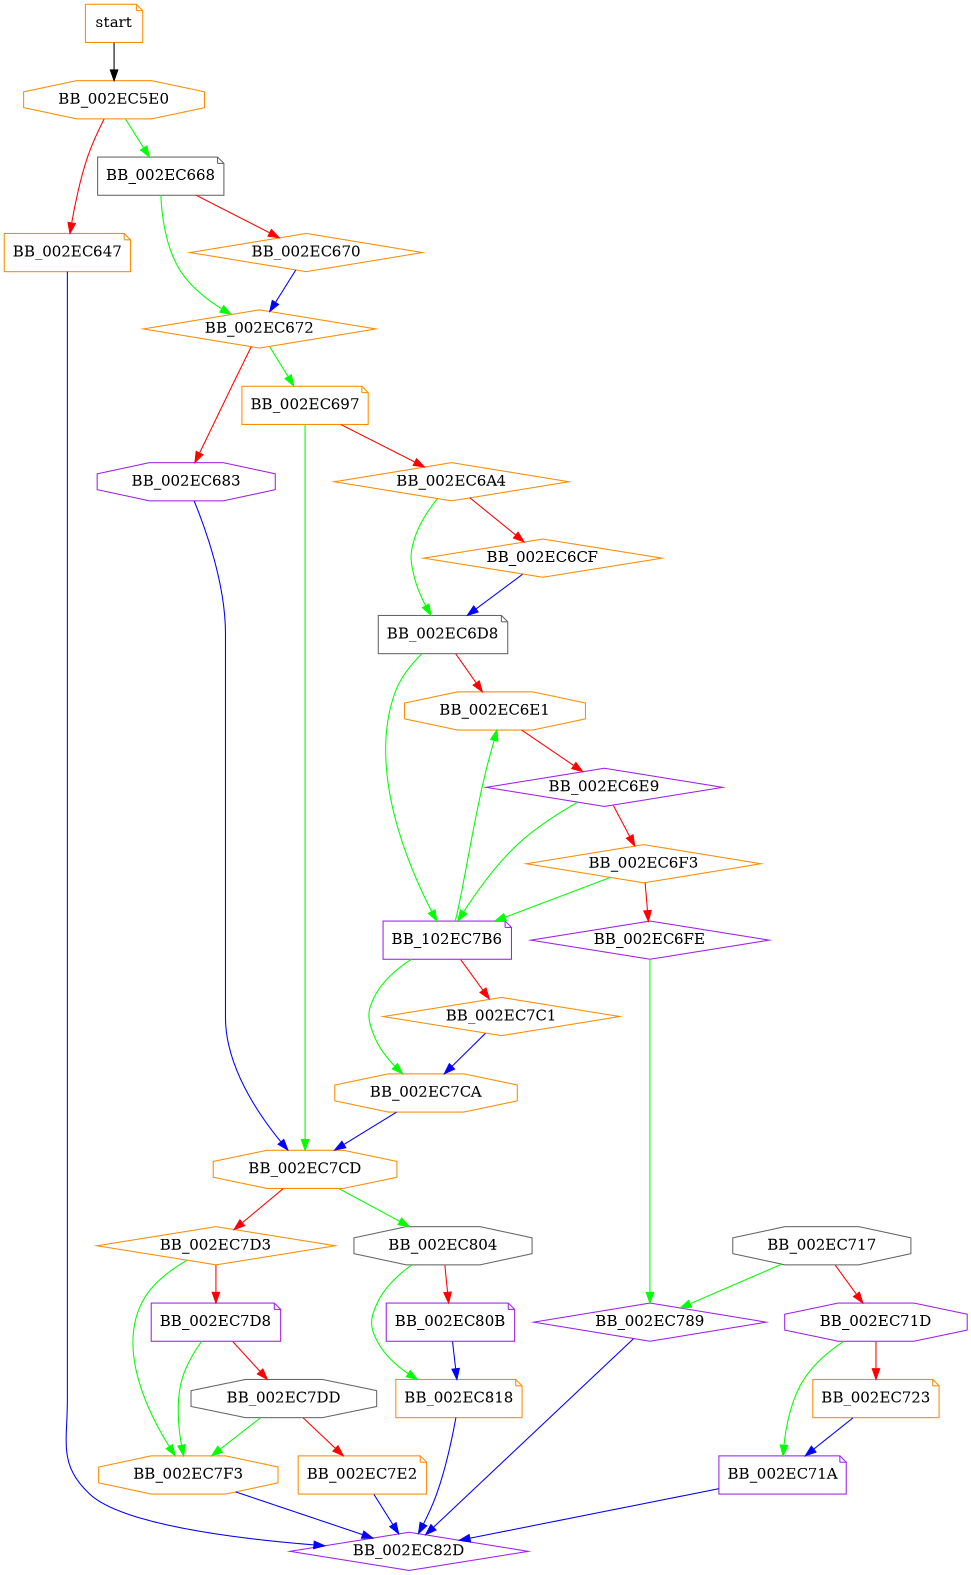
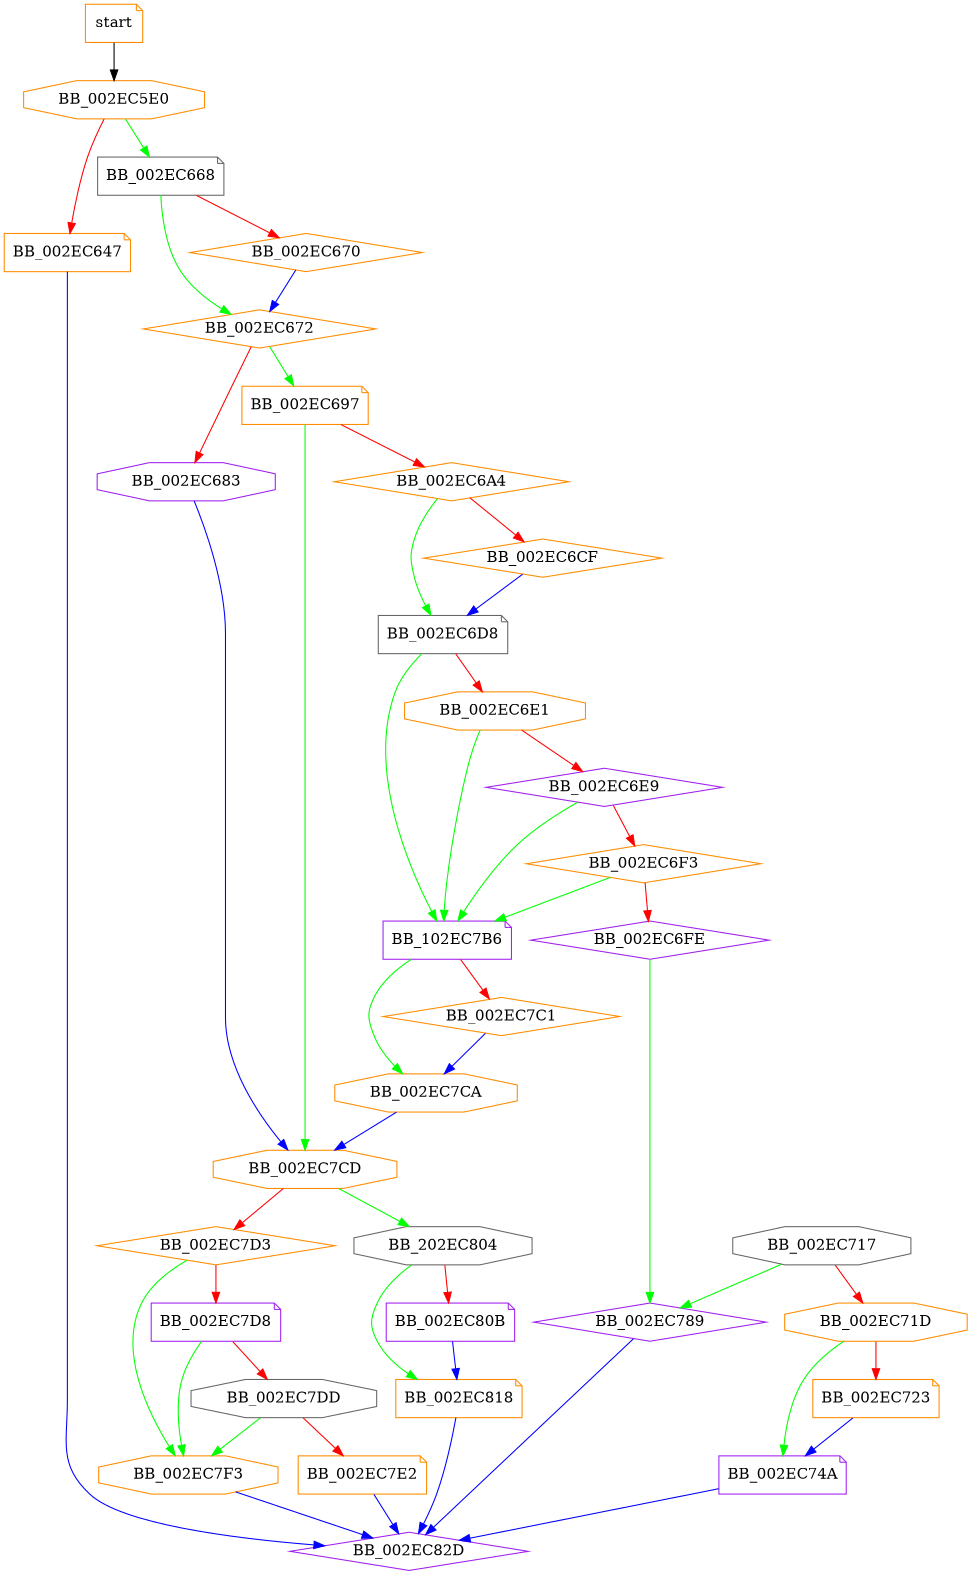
  digraph {
    node [color=darkorange shape=note]
    edge [color=green]
    BB_002EC5E0 [shape=octagon]
    start
    BB_002EC647
    BB_002EC668 [color=gray40]
    BB_002EC82D [color=purple shape=diamond]
    BB_002EC670 [shape=diamond]
    BB_002EC672 [shape=diamond]
    BB_002EC683 [color=purple shape=octagon]
    BB_002EC697
    BB_002EC7CD [shape=octagon]
    BB_002EC6A4 [shape=diamond]
    BB_002EC7D3 [shape=diamond]
-   BB_002EC804 [color=gray40 shape=octagon]
+   BB_002EC804 [color=gray40 shape=octagon label=BB_202EC804]
    BB_002EC6CF [shape=diamond]
    BB_002EC6D8 [color=gray40]
    BB_002EC7D8 [color=purple]
    BB_002EC7F3 [shape=octagon]
    BB_002EC80B [color=purple]
    BB_002EC818
    BB_002EC6E1 [shape=octagon]
    n21 [color=purple label=BB_102EC7B6]
    BB_002EC6E9 [color=purple shape=diamond]
    BB_002EC7C1 [shape=diamond]
    BB_002EC7CA [shape=octagon]
    BB_002EC6F3 [shape=diamond]
    BB_002EC6FE [color=purple shape=diamond]
    BB_002EC789 [color=purple shape=diamond]
    BB_002EC717 [color=gray40 shape=octagon]
-   BB_002EC71D [color=purple shape=octagon]
+   BB_002EC71D [shape=octagon]
    BB_002EC723
-   BB_002EC74A [color=purple label=BB_002EC71A]
+   BB_002EC74A [color=purple]
    BB_002EC7DD [color=gray40 shape=octagon]
    BB_002EC7E2
    BB_002EC5E0 -> BB_002EC647 [color=red]
    BB_002EC5E0 -> BB_002EC668
    start -> BB_002EC5E0 [color=""]
    BB_002EC647 -> BB_002EC82D [color=blue]
    BB_002EC668 -> BB_002EC670 [color=red]
    BB_002EC668 -> BB_002EC672
    BB_002EC670 -> BB_002EC672 [color=blue]
    BB_002EC672 -> BB_002EC683 [color=red]
    BB_002EC672 -> BB_002EC697
    BB_002EC683 -> BB_002EC7CD [color=blue]
    BB_002EC697 -> BB_002EC7CD
    BB_002EC697 -> BB_002EC6A4 [color=red]
    BB_002EC7CD -> BB_002EC7D3 [color=red]
    BB_002EC7CD -> BB_002EC804
    BB_002EC6A4 -> BB_002EC6CF [color=red]
    BB_002EC6A4 -> BB_002EC6D8
    BB_002EC7D3 -> BB_002EC7D8 [color=red]
    BB_002EC7D3 -> BB_002EC7F3
    BB_002EC804 -> BB_002EC80B [color=red]
    BB_002EC804 -> BB_002EC818
    BB_002EC6CF -> BB_002EC6D8 [color=blue]
    BB_002EC6D8 -> BB_002EC6E1 [color=red]
    BB_002EC6D8 -> n21
    BB_002EC7D8 -> BB_002EC7F3
    BB_002EC7D8 -> BB_002EC7DD [color=red]
    BB_002EC7F3 -> BB_002EC82D [color=blue]
    BB_002EC80B -> BB_002EC818 [color=blue]
    BB_002EC818 -> BB_002EC82D [color=blue]
-   n21 -> BB_002EC6E1
+   BB_002EC6E1 -> n21
    BB_002EC6E1 -> BB_002EC6E9 [color=red]
    n21 -> BB_002EC7C1 [color=red]
    n21 -> BB_002EC7CA
    BB_002EC6E9 -> n21
    BB_002EC6E9 -> BB_002EC6F3 [color=red]
    BB_002EC7C1 -> BB_002EC7CA [color=blue]
    BB_002EC7CA -> BB_002EC7CD [color=blue]
    BB_002EC6F3 -> n21
    BB_002EC6F3 -> BB_002EC6FE [color=red]
    BB_002EC6FE -> BB_002EC789
    BB_002EC789 -> BB_002EC82D [color=blue]
    BB_002EC717 -> BB_002EC789
    BB_002EC717 -> BB_002EC71D [color=red]
    BB_002EC71D -> BB_002EC723 [color=red]
    BB_002EC71D -> BB_002EC74A
    BB_002EC723 -> BB_002EC74A [color=blue]
    BB_002EC74A -> BB_002EC82D [color=blue]
    BB_002EC7DD -> BB_002EC7F3
    BB_002EC7DD -> BB_002EC7E2 [color=red]
    BB_002EC7E2 -> BB_002EC82D [color=blue]
  }
